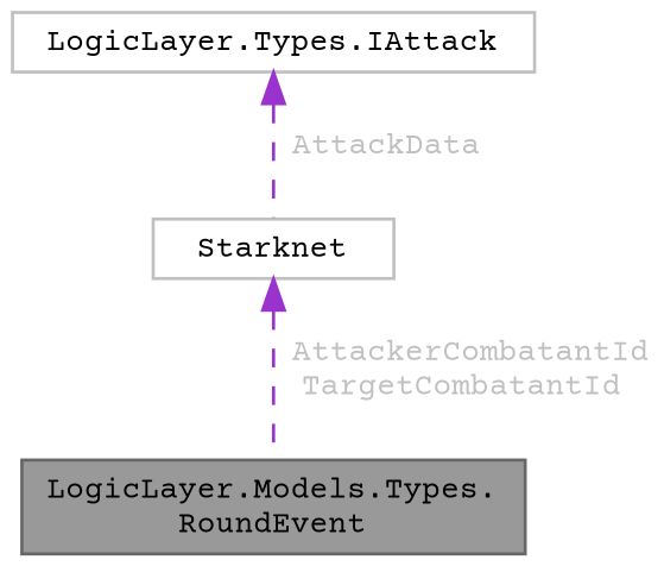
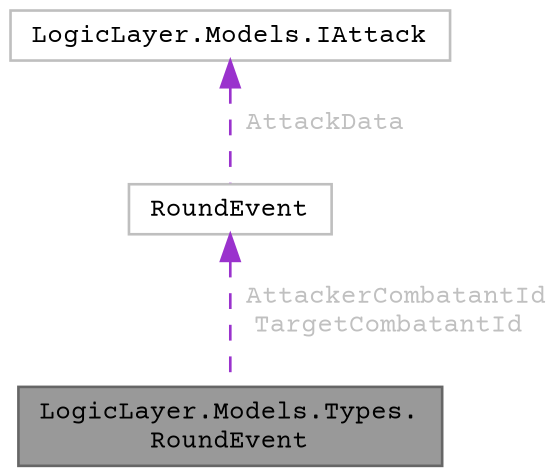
  digraph {
    fontname="Courier Prime"
    node [color=grey75 fillcolor=white fontname="Courier Prime" fontsize=10 shape=box style=filled]
    edge [color=darkorchid3 dir=back fontcolor=grey fontname="Courier Prime" fontsize=10 labelfontname=Helvetica labelfontsize=10 style=dashed]
    n1 [color=gray40 fillcolor=grey60 fontcolor=black height=0.2 label="LogicLayer.Models.Types.\lRoundEvent" width=0.4]
-   n2 [height=0.2 label="LogicLayer.Types.IAttack" width=0.4]
-   n3 [height=0.2 label=Starknet width=0.4]
+   n2 [height=0.2 label="LogicLayer.Models.IAttack" width=0.4]
+   n3 [height=0.2 label=RoundEvent width=0.4]
    n2 -> n3 [label=" AttackData"]
    n3 -> n1 [label=" AttackerCombatantId\nTargetCombatantId"]
  }
